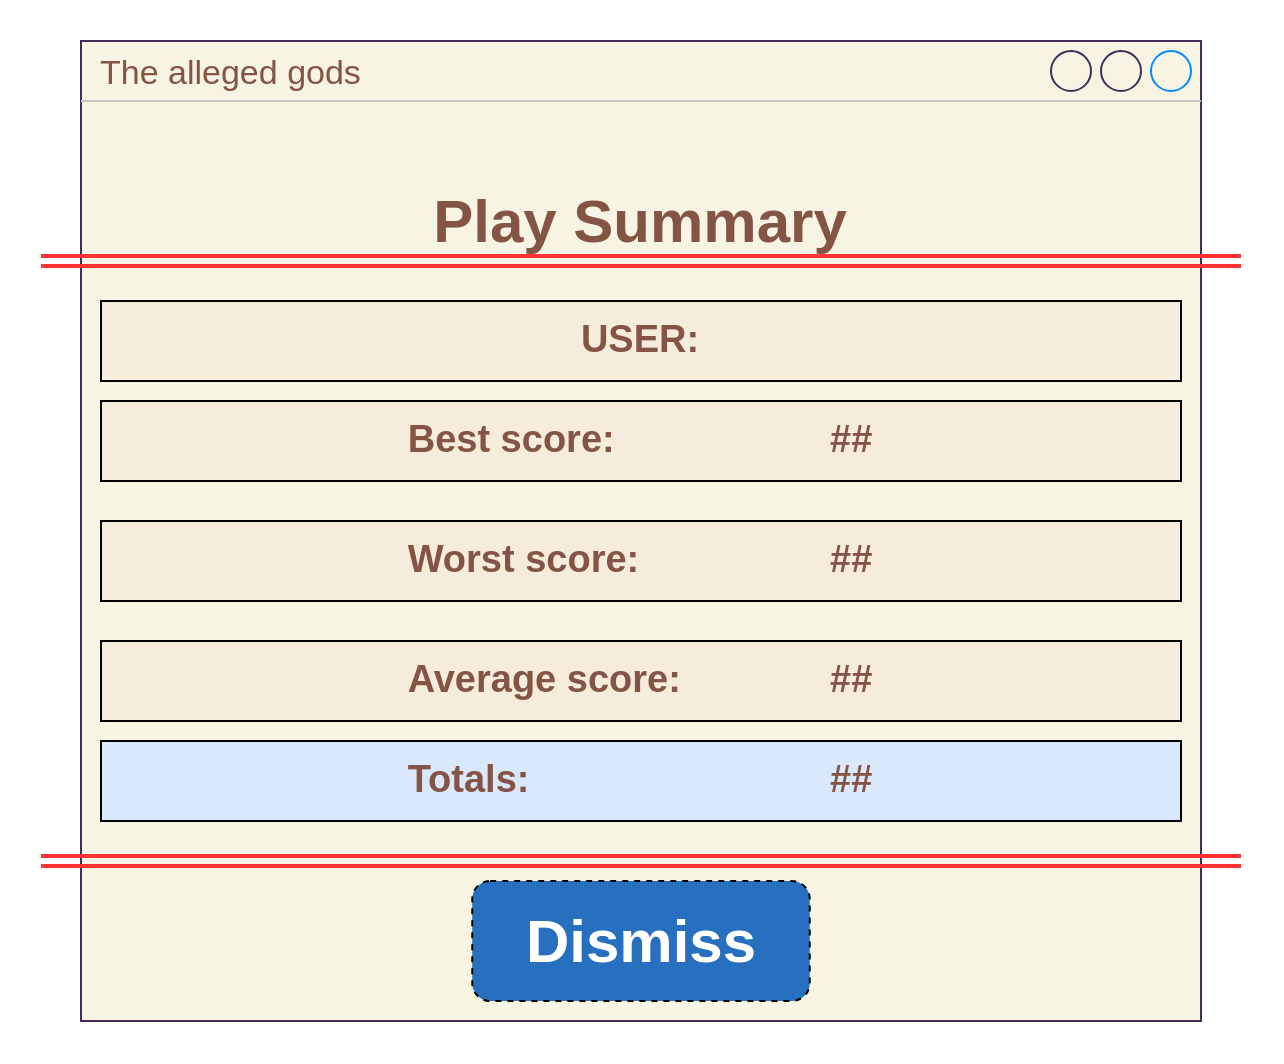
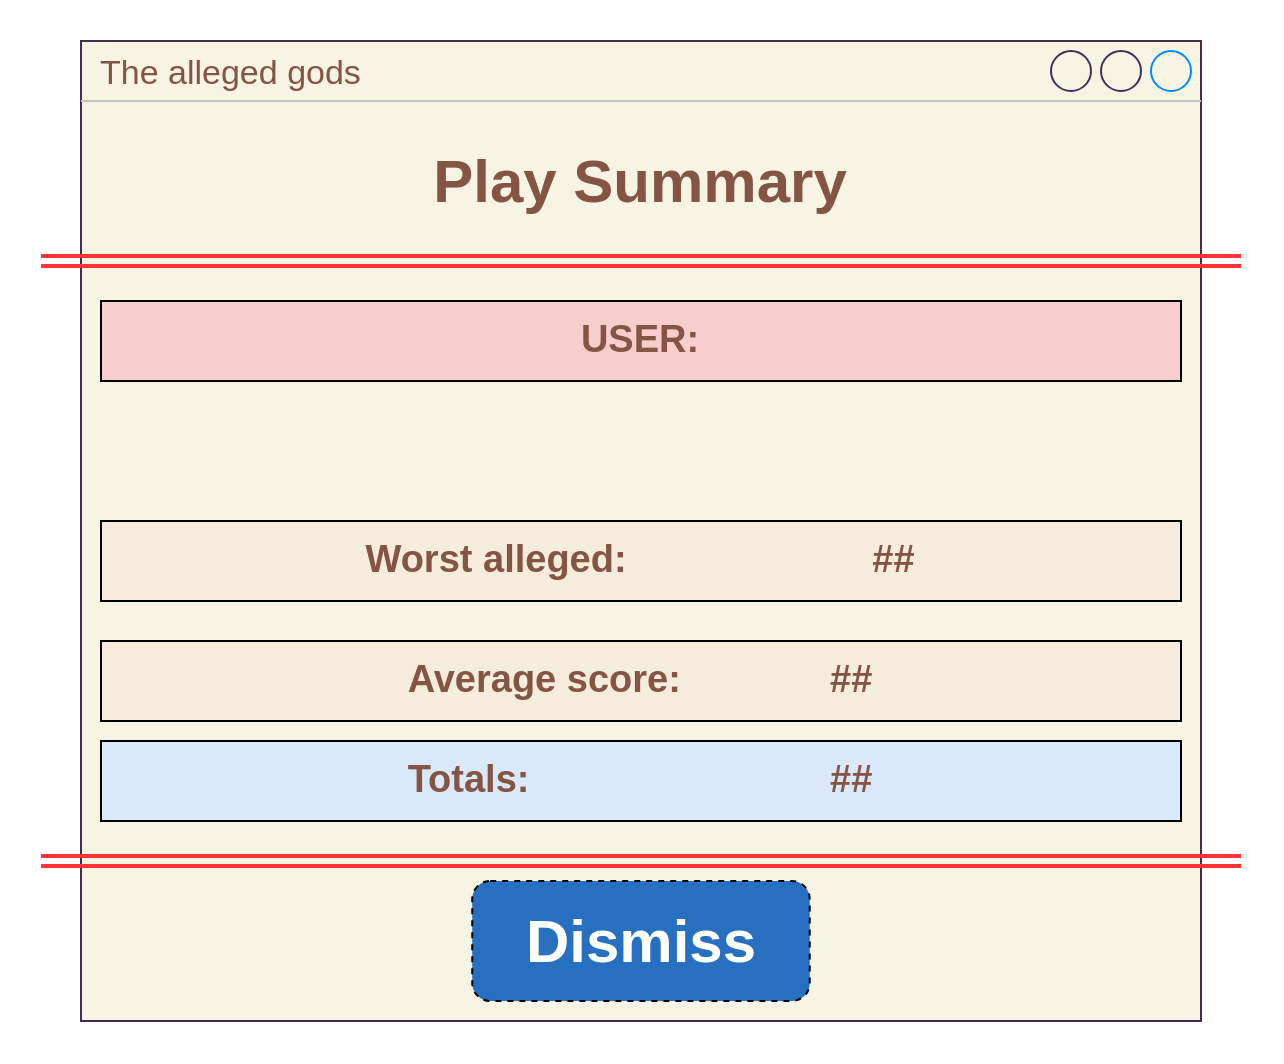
  <mxCell id="0" />
  <mxCell id="1" style="" parent="0" />
  <mxCell id="2" value="&lt;font color=&quot;#845444&quot;&gt;The alleged gods&lt;/font&gt;" style="strokeWidth=1;shadow=0;dashed=0;align=center;html=1;shape=mxgraph.mockup.containers.window;align=left;verticalAlign=top;spacingLeft=8;strokeColor2=#008cff;strokeColor3=#c4c4c4;fontColor=#ffffff;mainText=;fontSize=17;labelBackgroundColor=none;whiteSpace=wrap;fillColor=#F8F4E4;strokeColor=#432D57;" parent="1" vertex="1"><mxGeometry x="40" y="20" width="560" height="490" as="geometry" /></mxCell>
- <mxCell id="3" value="USER:" style="rounded=0;whiteSpace=wrap;html=1;fillColor=#F6ECDB;fontColor=#845444;fontSize=19;fontStyle=1;horizontal=1;verticalAlign=middle;align=center;" parent="1" vertex="1"><mxGeometry x="50" y="150" width="540" height="40" as="geometry" /></mxCell>
+ <mxCell id="3" value="USER:" style="rounded=0;whiteSpace=wrap;html=1;fillColor=#f8cecc;fontColor=#845444;fontSize=19;fontStyle=1;horizontal=1;verticalAlign=middle;align=center;" parent="1" vertex="1"><mxGeometry x="50" y="150" width="540" height="40" as="geometry" /></mxCell>
  <mxCell id="4" value="Totals:&lt;span style=&quot;white-space: pre;&quot;&gt;&#09;&lt;/span&gt;&lt;span style=&quot;white-space: pre;&quot;&gt;&#09;&lt;/span&gt;&lt;span style=&quot;white-space: pre;&quot;&gt;&#09;&lt;/span&gt;&lt;span style=&quot;white-space: pre;&quot;&gt;&#09;&lt;/span&gt;##" style="rounded=0;whiteSpace=wrap;html=1;fillColor=#dae8fc;fontColor=#845444;fontSize=19;fontStyle=1;horizontal=1;verticalAlign=middle;align=center;" parent="1" vertex="1"><mxGeometry x="50" y="370" width="540" height="40" as="geometry" /></mxCell>
- <mxCell id="5" value="Worst score:&amp;nbsp;&lt;span style=&quot;white-space: pre;&quot;&gt;&#09;&lt;/span&gt;&lt;span style=&quot;white-space: pre;&quot;&gt;&#09;&lt;/span&gt;&lt;span style=&quot;white-space: pre;&quot;&gt;&#09;&lt;/span&gt;##" style="rounded=0;whiteSpace=wrap;html=1;fillColor=#F6ECDB;fontColor=#845444;fontSize=19;fontStyle=1;horizontal=1;verticalAlign=middle;align=center;" parent="1" vertex="1"><mxGeometry x="50" y="260" width="540" height="40" as="geometry" /></mxCell>
+ <mxCell id="5" value="Worst alleged:&amp;nbsp;&lt;span style=&quot;white-space: pre;&quot;&gt;&#09;&lt;/span&gt;&lt;span style=&quot;white-space: pre;&quot;&gt;&#09;&lt;/span&gt;&lt;span style=&quot;white-space: pre;&quot;&gt;&#09;&lt;/span&gt;##" style="rounded=0;whiteSpace=wrap;html=1;fillColor=#F6ECDB;fontColor=#845444;fontSize=19;fontStyle=1;horizontal=1;verticalAlign=middle;align=center;" parent="1" vertex="1"><mxGeometry x="50" y="260" width="540" height="40" as="geometry" /></mxCell>
  <mxCell id="6" value="Average score: &lt;span style=&quot;white-space: pre;&quot;&gt;&#09;&lt;/span&gt;&lt;span style=&quot;white-space: pre;&quot;&gt;&#09;&lt;/span&gt;##" style="rounded=0;whiteSpace=wrap;html=1;fillColor=#F6ECDB;fontColor=#845444;fontSize=19;fontStyle=1;horizontal=1;verticalAlign=middle;align=center;" parent="1" vertex="1"><mxGeometry x="50" y="320" width="540" height="40" as="geometry" /></mxCell>
- <mxCell id="7" value="Best score:&lt;span style=&quot;white-space: pre;&quot;&gt;&#09;&lt;/span&gt;&lt;span style=&quot;white-space: pre;&quot;&gt;&#09;&lt;/span&gt;&lt;span style=&quot;white-space: pre;&quot;&gt;&#09;&lt;/span&gt;##" style="rounded=0;whiteSpace=wrap;html=1;fillColor=#F6ECDB;fontColor=#845444;fontSize=19;fontStyle=1;horizontal=1;verticalAlign=middle;align=center;" parent="1" vertex="1"><mxGeometry x="50" y="200" width="540" height="40" as="geometry" /></mxCell>
  <mxCell id="8" value="Untitled Layer" style="" parent="0" />
  <mxCell id="9" value="" style="endArrow=none;html=1;rounded=0;strokeColor=#FF3333;shape=link;strokeWidth=2;" parent="8" edge="1"><mxGeometry width="50" height="50" relative="1" as="geometry"><mxPoint x="20" y="130" as="sourcePoint" /><mxPoint x="620" y="130" as="targetPoint" /></mxGeometry></mxCell>
  <mxCell id="10" value="" style="endArrow=none;html=1;rounded=0;strokeColor=#FF3333;shape=link;strokeWidth=2;" parent="8" edge="1"><mxGeometry width="50" height="50" relative="1" as="geometry"><mxPoint x="20" y="430" as="sourcePoint" /><mxPoint x="620" y="430" as="targetPoint" /></mxGeometry></mxCell>
  <mxCell id="11" value="Untitled Layer" style="" parent="0" />
  <mxCell id="12" value="Untitled Layer" style="" parent="0" />
- <mxCell id="13" value="&lt;span style=&quot;font-size: 30px;&quot;&gt;&lt;b&gt;&lt;font color=&quot;#845444&quot;&gt;Play Summary&lt;/font&gt;&lt;/b&gt;&lt;/span&gt;" style="text;html=1;align=center;verticalAlign=middle;whiteSpace=wrap;rounded=0;fontColor=#FFFFFF;" parent="12" vertex="1"><mxGeometry x="50" y="80" width="540" height="60" as="geometry" /></mxCell>
+ <mxCell id="13" value="&lt;span style=&quot;font-size: 30px;&quot;&gt;&lt;b&gt;&lt;font color=&quot;#845444&quot;&gt;Play Summary&lt;/font&gt;&lt;/b&gt;&lt;/span&gt;" style="text;html=1;align=center;verticalAlign=middle;whiteSpace=wrap;rounded=0;fontColor=#FFFFFF;" parent="12" vertex="1"><mxGeometry x="50" y="60" width="540" height="60" as="geometry" /></mxCell>
  <mxCell id="14" value="&lt;b style=&quot;color: rgb(255, 255, 255); font-size: 30px;&quot;&gt;Dismiss&lt;/b&gt;" style="rounded=1;whiteSpace=wrap;html=1;fillColor=#276FBF;strokeColor=#000000;dashed=1;" parent="12" vertex="1"><mxGeometry x="235.62" y="440" width="168.75" height="60" as="geometry" /></mxCell>
  <mxCell id="15" value="Untitled Layer" parent="0" />
